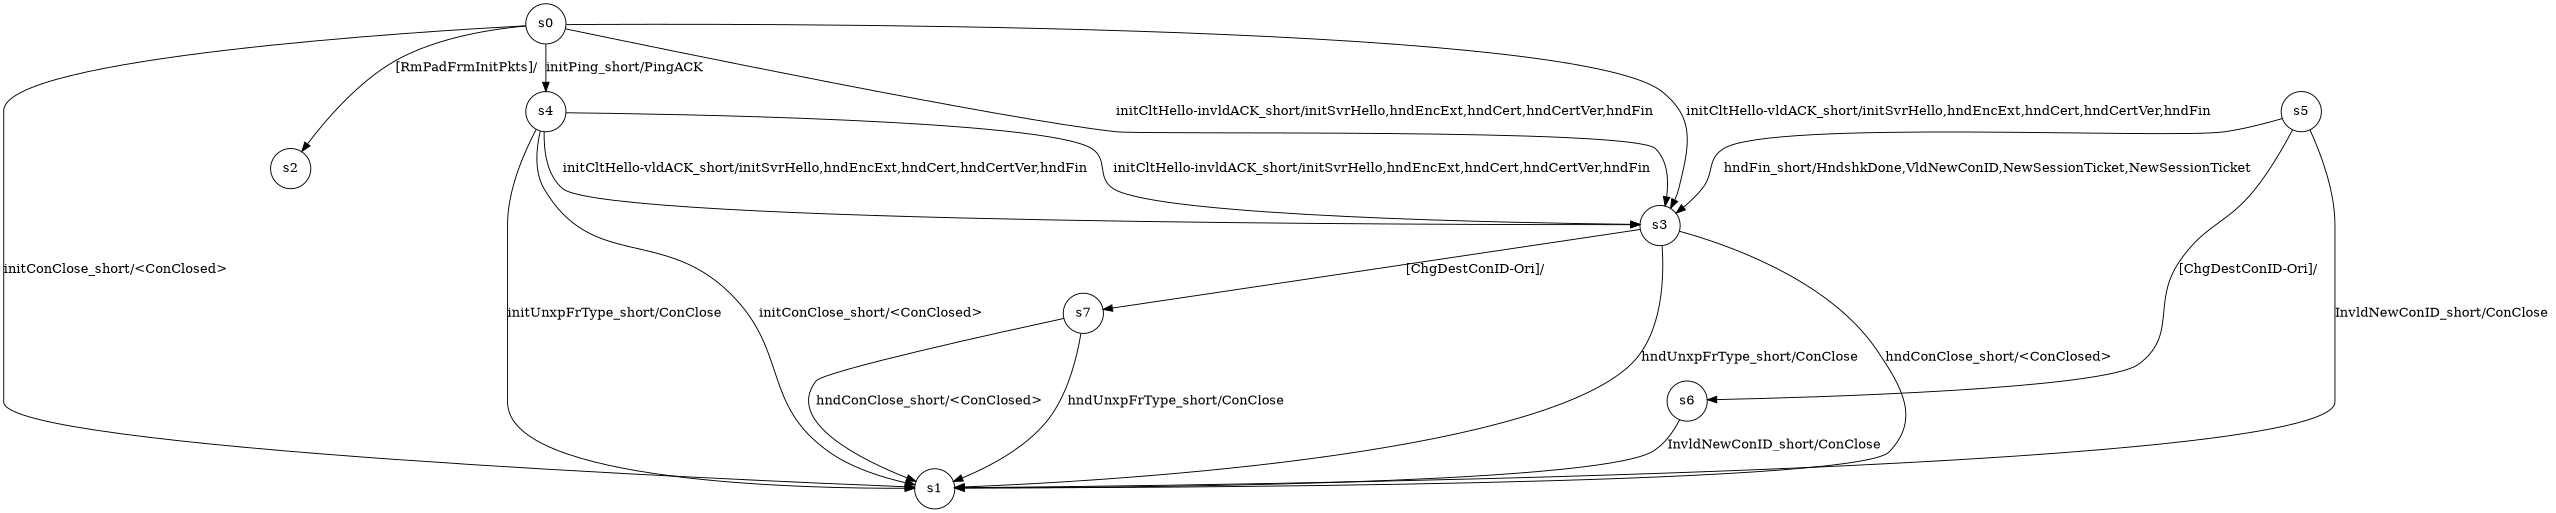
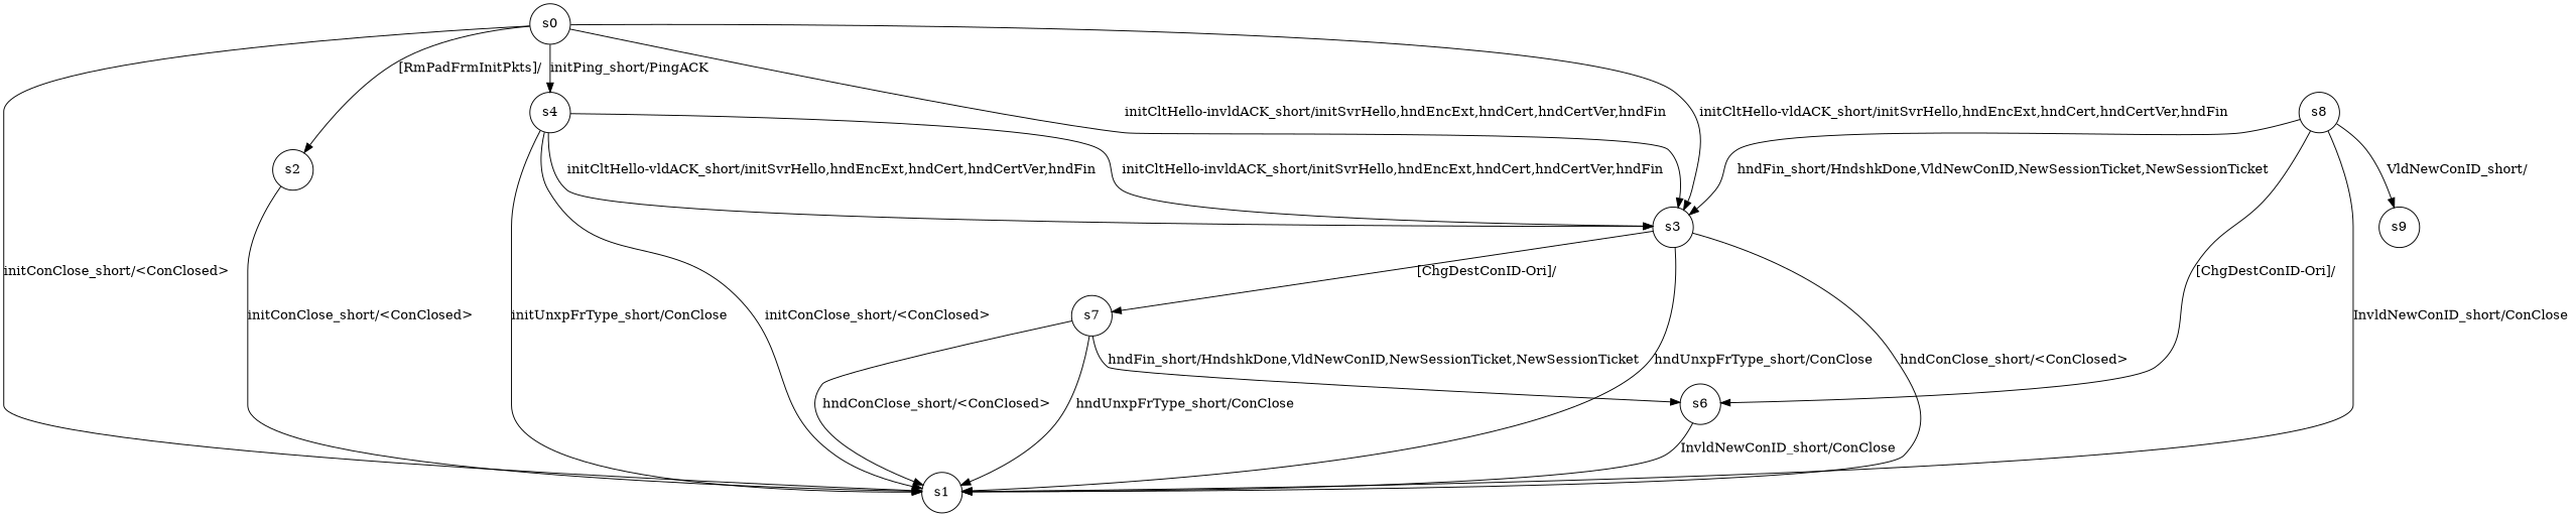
  digraph {
    node [shape=circle]
    n1 [label=s0]
    n2 [label=s1]
    n3 [label=s2]
    n4 [label=s3]
    n5 [label=s4]
    n6 [label=s7]
-   n7 [label=s5]
+   n7 [label=s8]
    n8 [label=s6]
+   n9 [label=s9]
    n1 -> n2 [label="initConClose_short/<ConClosed> "]
    n1 -> n3 [label="[RmPadFrmInitPkts]/ "]
    n1 -> n4 [label="initCltHello-vldACK_short/initSvrHello,hndEncExt,hndCert,hndCertVer,hndFin "]
    n1 -> n4 [label="initCltHello-invldACK_short/initSvrHello,hndEncExt,hndCert,hndCertVer,hndFin "]
    n1 -> n5 [label="initPing_short/PingACK "]
+   n3 -> n2 [label="initConClose_short/<ConClosed> "]
    n4 -> n2 [label="hndConClose_short/<ConClosed> "]
    n4 -> n2 [label="hndUnxpFrType_short/ConClose "]
    n4 -> n6 [label="[ChgDestConID-Ori]/ "]
    n5 -> n2 [label="initConClose_short/<ConClosed> "]
    n5 -> n2 [label="initUnxpFrType_short/ConClose "]
    n5 -> n4 [label="initCltHello-vldACK_short/initSvrHello,hndEncExt,hndCert,hndCertVer,hndFin "]
    n5 -> n4 [label="initCltHello-invldACK_short/initSvrHello,hndEncExt,hndCert,hndCertVer,hndFin "]
    n6 -> n2 [label="hndConClose_short/<ConClosed> "]
    n6 -> n2 [label="hndUnxpFrType_short/ConClose "]
+   n6 -> n8 [label="hndFin_short/HndshkDone,VldNewConID,NewSessionTicket,NewSessionTicket "]
    n7 -> n2 [label="InvldNewConID_short/ConClose "]
    n7 -> n4 [label="hndFin_short/HndshkDone,VldNewConID,NewSessionTicket,NewSessionTicket "]
    n7 -> n8 [label="[ChgDestConID-Ori]/ "]
+   n7 -> n9 [label="VldNewConID_short/ "]
    n8 -> n2 [label="InvldNewConID_short/ConClose "]
  }
